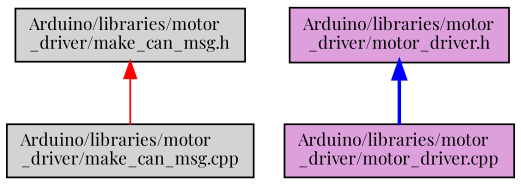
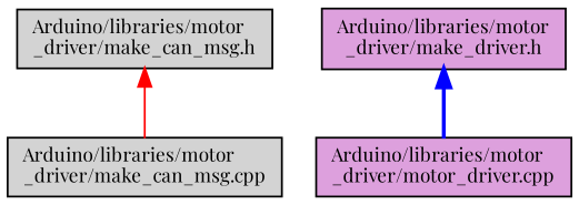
  digraph {
    fontname="Playfair Display"
    node [color=black fillcolor=lightgrey fontname="Playfair Display" fontsize=10 shape=record style=filled]
    edge [dir=back fontname="Playfair Display" fontsize=10 labelfontname=Helvetica labelfontsize=10]
    n1 [fontcolor=black height=0.2 label="Arduino/libraries/motor\l_driver/make_can_msg.h" width=0.4]
    n2 [height=0.2 label="Arduino/libraries/motor\l_driver/make_can_msg.cpp" width=0.4]
-   n3 [fillcolor=plum height=0.2 label="Arduino/libraries/motor\l_driver/motor_driver.h" width=0.4]
+   n3 [fillcolor=plum height=0.2 label="Arduino/libraries/motor\l_driver/make_driver.h" width=0.4]
    n4 [fillcolor=plum height=0.2 label="Arduino/libraries/motor\l_driver/motor_driver.cpp" width=0.4]
    n1 -> n2 [color=red style=solid]
    n3 -> n4 [color=blue style=bold]
  }
